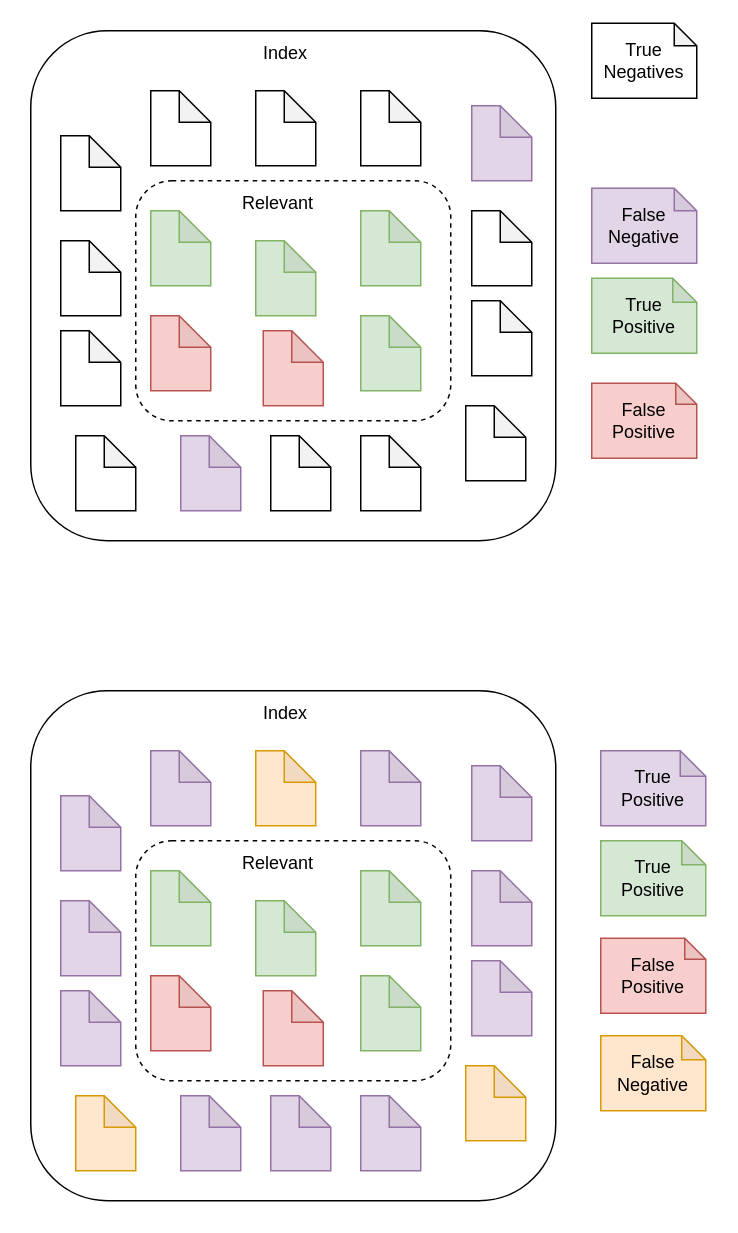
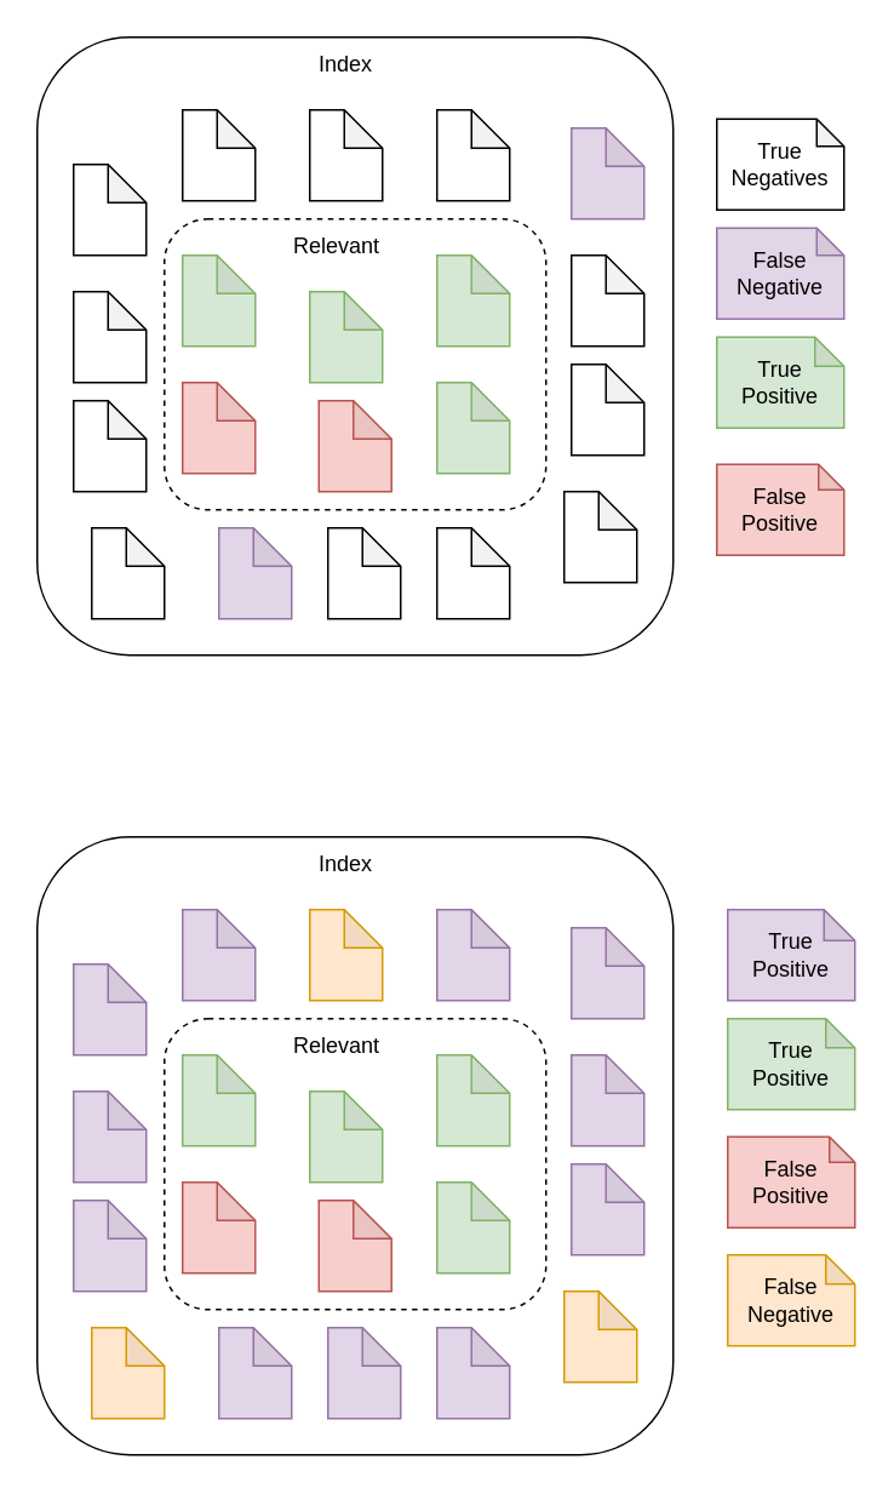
  <mxCell id="0" />
  <mxCell id="1" parent="0" />
  <mxCell id="2" value="" style="rounded=1;whiteSpace=wrap;html=1;fillColor=none;" vertex="1" parent="1"><mxGeometry x="20" y="20" width="350" height="340" as="geometry" /></mxCell>
  <mxCell id="3" value="Index" style="text;html=1;align=center;verticalAlign=middle;whiteSpace=wrap;rounded=0;" vertex="1" parent="1"><mxGeometry x="160" y="20" width="60" height="30" as="geometry" /></mxCell>
  <mxCell id="4" value="" style="rounded=1;whiteSpace=wrap;html=1;fillColor=none;dashed=1;" vertex="1" parent="1"><mxGeometry x="90" y="120" width="210" height="160" as="geometry" /></mxCell>
  <mxCell id="5" value="" style="shape=note;whiteSpace=wrap;html=1;backgroundOutline=1;darkOpacity=0.05;size=21;" vertex="1" parent="1"><mxGeometry x="40" y="90" width="40" height="50" as="geometry" /></mxCell>
  <mxCell id="6" value="" style="shape=note;whiteSpace=wrap;html=1;backgroundOutline=1;darkOpacity=0.05;size=21;fillColor=#d5e8d4;strokeColor=#82b366;" vertex="1" parent="1"><mxGeometry x="100" y="140" width="40" height="50" as="geometry" /></mxCell>
  <mxCell id="7" value="" style="shape=note;whiteSpace=wrap;html=1;backgroundOutline=1;darkOpacity=0.05;size=21;" vertex="1" parent="1"><mxGeometry x="40" y="160" width="40" height="50" as="geometry" /></mxCell>
  <mxCell id="8" value="" style="shape=note;whiteSpace=wrap;html=1;backgroundOutline=1;darkOpacity=0.05;size=21;fillColor=#f8cecc;strokeColor=#b85450;" vertex="1" parent="1"><mxGeometry x="100" y="210" width="40" height="50" as="geometry" /></mxCell>
  <mxCell id="9" value="" style="shape=note;whiteSpace=wrap;html=1;backgroundOutline=1;darkOpacity=0.05;size=21;fillColor=#d5e8d4;strokeColor=#82b366;" vertex="1" parent="1"><mxGeometry x="170" y="160" width="40" height="50" as="geometry" /></mxCell>
  <mxCell id="10" value="" style="shape=note;whiteSpace=wrap;html=1;backgroundOutline=1;darkOpacity=0.05;size=21;fillColor=#f8cecc;strokeColor=#b85450;" vertex="1" parent="1"><mxGeometry x="175" y="220" width="40" height="50" as="geometry" /></mxCell>
  <mxCell id="11" value="" style="shape=note;whiteSpace=wrap;html=1;backgroundOutline=1;darkOpacity=0.05;size=21;" vertex="1" parent="1"><mxGeometry x="40" y="220" width="40" height="50" as="geometry" /></mxCell>
  <mxCell id="12" value="" style="shape=note;whiteSpace=wrap;html=1;backgroundOutline=1;darkOpacity=0.05;size=21;" vertex="1" parent="1"><mxGeometry x="180" y="290" width="40" height="50" as="geometry" /></mxCell>
  <mxCell id="13" value="" style="shape=note;whiteSpace=wrap;html=1;backgroundOutline=1;darkOpacity=0.05;size=21;fillColor=#d5e8d4;strokeColor=#82b366;" vertex="1" parent="1"><mxGeometry x="240" y="140" width="40" height="50" as="geometry" /></mxCell>
  <mxCell id="14" value="" style="shape=note;whiteSpace=wrap;html=1;backgroundOutline=1;darkOpacity=0.05;size=21;fillColor=#e1d5e7;strokeColor=#9673a6;" vertex="1" parent="1"><mxGeometry x="314" y="70" width="40" height="50" as="geometry" /></mxCell>
  <mxCell id="15" value="" style="shape=note;whiteSpace=wrap;html=1;backgroundOutline=1;darkOpacity=0.05;size=21;fillColor=#d5e8d4;strokeColor=#82b366;" vertex="1" parent="1"><mxGeometry x="240" y="210" width="40" height="50" as="geometry" /></mxCell>
  <mxCell id="16" value="" style="shape=note;whiteSpace=wrap;html=1;backgroundOutline=1;darkOpacity=0.05;size=21;" vertex="1" parent="1"><mxGeometry x="314" y="140" width="40" height="50" as="geometry" /></mxCell>
  <mxCell id="17" value="" style="shape=note;whiteSpace=wrap;html=1;backgroundOutline=1;darkOpacity=0.05;size=21;" vertex="1" parent="1"><mxGeometry x="310" y="270" width="40" height="50" as="geometry" /></mxCell>
  <mxCell id="18" value="" style="shape=note;whiteSpace=wrap;html=1;backgroundOutline=1;darkOpacity=0.05;size=21;fillColor=#e1d5e7;strokeColor=#9673a6;" vertex="1" parent="1"><mxGeometry x="120" y="290" width="40" height="50" as="geometry" /></mxCell>
  <mxCell id="19" value="" style="shape=note;whiteSpace=wrap;html=1;backgroundOutline=1;darkOpacity=0.05;size=21;" vertex="1" parent="1"><mxGeometry x="240" y="290" width="40" height="50" as="geometry" /></mxCell>
  <mxCell id="20" value="" style="shape=note;whiteSpace=wrap;html=1;backgroundOutline=1;darkOpacity=0.05;size=21;" vertex="1" parent="1"><mxGeometry x="240" y="60" width="40" height="50" as="geometry" /></mxCell>
  <mxCell id="21" value="" style="shape=note;whiteSpace=wrap;html=1;backgroundOutline=1;darkOpacity=0.05;size=21;" vertex="1" parent="1"><mxGeometry x="100" y="60" width="40" height="50" as="geometry" /></mxCell>
  <mxCell id="22" value="" style="shape=note;whiteSpace=wrap;html=1;backgroundOutline=1;darkOpacity=0.05;size=21;" vertex="1" parent="1"><mxGeometry x="50" y="290" width="40" height="50" as="geometry" /></mxCell>
  <mxCell id="23" value="" style="shape=note;whiteSpace=wrap;html=1;backgroundOutline=1;darkOpacity=0.05;size=21;" vertex="1" parent="1"><mxGeometry x="170" y="60" width="40" height="50" as="geometry" /></mxCell>
  <mxCell id="24" value="Relevant" style="text;html=1;align=center;verticalAlign=middle;whiteSpace=wrap;rounded=0;" vertex="1" parent="1"><mxGeometry x="155" y="120" width="60" height="30" as="geometry" /></mxCell>
  <mxCell id="25" value="True&lt;div&gt;Positive&lt;/div&gt;" style="shape=note;whiteSpace=wrap;html=1;backgroundOutline=1;darkOpacity=0.05;size=16;fillColor=#d5e8d4;strokeColor=#82b366;" vertex="1" parent="1"><mxGeometry x="394" y="185" width="70" height="50" as="geometry" /></mxCell>
  <mxCell id="26" value="False&lt;div&gt;Positive&lt;/div&gt;" style="shape=note;whiteSpace=wrap;html=1;backgroundOutline=1;darkOpacity=0.05;size=14;fillColor=#f8cecc;strokeColor=#b85450;" vertex="1" parent="1"><mxGeometry x="394" y="255" width="70" height="50" as="geometry" /></mxCell>
  <mxCell id="27" value="" style="shape=note;whiteSpace=wrap;html=1;backgroundOutline=1;darkOpacity=0.05;size=21;" vertex="1" parent="1"><mxGeometry x="314" y="200" width="40" height="50" as="geometry" /></mxCell>
  <mxCell id="28" value="" style="rounded=1;whiteSpace=wrap;html=1;fillColor=none;" vertex="1" parent="1"><mxGeometry x="20" y="460" width="350" height="340" as="geometry" /></mxCell>
  <mxCell id="29" value="Index" style="text;html=1;align=center;verticalAlign=middle;whiteSpace=wrap;rounded=0;" vertex="1" parent="1"><mxGeometry x="160" y="460" width="60" height="30" as="geometry" /></mxCell>
  <mxCell id="30" value="" style="rounded=1;whiteSpace=wrap;html=1;fillColor=none;dashed=1;" vertex="1" parent="1"><mxGeometry x="90" y="560" width="210" height="160" as="geometry" /></mxCell>
  <mxCell id="31" value="" style="shape=note;whiteSpace=wrap;html=1;backgroundOutline=1;darkOpacity=0.05;size=21;fillColor=#e1d5e7;strokeColor=#9673a6;" vertex="1" parent="1"><mxGeometry x="40" y="530" width="40" height="50" as="geometry" /></mxCell>
  <mxCell id="32" value="" style="shape=note;whiteSpace=wrap;html=1;backgroundOutline=1;darkOpacity=0.05;size=21;fillColor=#d5e8d4;strokeColor=#82b366;" vertex="1" parent="1"><mxGeometry x="100" y="580" width="40" height="50" as="geometry" /></mxCell>
  <mxCell id="33" value="" style="shape=note;whiteSpace=wrap;html=1;backgroundOutline=1;darkOpacity=0.05;size=21;fillColor=#e1d5e7;strokeColor=#9673a6;" vertex="1" parent="1"><mxGeometry x="40" y="600" width="40" height="50" as="geometry" /></mxCell>
  <mxCell id="34" value="" style="shape=note;whiteSpace=wrap;html=1;backgroundOutline=1;darkOpacity=0.05;size=21;fillColor=#f8cecc;strokeColor=#b85450;" vertex="1" parent="1"><mxGeometry x="100" y="650" width="40" height="50" as="geometry" /></mxCell>
  <mxCell id="35" value="" style="shape=note;whiteSpace=wrap;html=1;backgroundOutline=1;darkOpacity=0.05;size=21;fillColor=#d5e8d4;strokeColor=#82b366;" vertex="1" parent="1"><mxGeometry x="170" y="600" width="40" height="50" as="geometry" /></mxCell>
  <mxCell id="36" value="" style="shape=note;whiteSpace=wrap;html=1;backgroundOutline=1;darkOpacity=0.05;size=21;fillColor=#f8cecc;strokeColor=#b85450;" vertex="1" parent="1"><mxGeometry x="175" y="660" width="40" height="50" as="geometry" /></mxCell>
  <mxCell id="37" value="" style="shape=note;whiteSpace=wrap;html=1;backgroundOutline=1;darkOpacity=0.05;size=21;fillColor=#e1d5e7;strokeColor=#9673a6;" vertex="1" parent="1"><mxGeometry x="40" y="660" width="40" height="50" as="geometry" /></mxCell>
  <mxCell id="38" value="" style="shape=note;whiteSpace=wrap;html=1;backgroundOutline=1;darkOpacity=0.05;size=21;fillColor=#e1d5e7;strokeColor=#9673a6;" vertex="1" parent="1"><mxGeometry x="180" y="730" width="40" height="50" as="geometry" /></mxCell>
  <mxCell id="39" value="" style="shape=note;whiteSpace=wrap;html=1;backgroundOutline=1;darkOpacity=0.05;size=21;fillColor=#d5e8d4;strokeColor=#82b366;" vertex="1" parent="1"><mxGeometry x="240" y="580" width="40" height="50" as="geometry" /></mxCell>
  <mxCell id="40" value="" style="shape=note;whiteSpace=wrap;html=1;backgroundOutline=1;darkOpacity=0.05;size=21;fillColor=#e1d5e7;strokeColor=#9673a6;" vertex="1" parent="1"><mxGeometry x="314" y="510" width="40" height="50" as="geometry" /></mxCell>
  <mxCell id="41" value="" style="shape=note;whiteSpace=wrap;html=1;backgroundOutline=1;darkOpacity=0.05;size=21;fillColor=#d5e8d4;strokeColor=#82b366;" vertex="1" parent="1"><mxGeometry x="240" y="650" width="40" height="50" as="geometry" /></mxCell>
  <mxCell id="42" value="" style="shape=note;whiteSpace=wrap;html=1;backgroundOutline=1;darkOpacity=0.05;size=21;fillColor=#e1d5e7;strokeColor=#9673a6;" vertex="1" parent="1"><mxGeometry x="314" y="580" width="40" height="50" as="geometry" /></mxCell>
  <mxCell id="43" value="" style="shape=note;whiteSpace=wrap;html=1;backgroundOutline=1;darkOpacity=0.05;size=21;fillColor=#ffe6cc;strokeColor=#d79b00;" vertex="1" parent="1"><mxGeometry x="310" y="710" width="40" height="50" as="geometry" /></mxCell>
  <mxCell id="44" value="" style="shape=note;whiteSpace=wrap;html=1;backgroundOutline=1;darkOpacity=0.05;size=21;fillColor=#e1d5e7;strokeColor=#9673a6;" vertex="1" parent="1"><mxGeometry x="120" y="730" width="40" height="50" as="geometry" /></mxCell>
  <mxCell id="45" value="" style="shape=note;whiteSpace=wrap;html=1;backgroundOutline=1;darkOpacity=0.05;size=21;fillColor=#e1d5e7;strokeColor=#9673a6;" vertex="1" parent="1"><mxGeometry x="240" y="730" width="40" height="50" as="geometry" /></mxCell>
  <mxCell id="46" value="" style="shape=note;whiteSpace=wrap;html=1;backgroundOutline=1;darkOpacity=0.05;size=21;fillColor=#e1d5e7;strokeColor=#9673a6;" vertex="1" parent="1"><mxGeometry x="240" y="500" width="40" height="50" as="geometry" /></mxCell>
  <mxCell id="47" value="" style="shape=note;whiteSpace=wrap;html=1;backgroundOutline=1;darkOpacity=0.05;size=21;fillColor=#e1d5e7;strokeColor=#9673a6;" vertex="1" parent="1"><mxGeometry x="100" y="500" width="40" height="50" as="geometry" /></mxCell>
  <mxCell id="48" value="" style="shape=note;whiteSpace=wrap;html=1;backgroundOutline=1;darkOpacity=0.05;size=21;fillColor=#ffe6cc;strokeColor=#d79b00;" vertex="1" parent="1"><mxGeometry x="50" y="730" width="40" height="50" as="geometry" /></mxCell>
  <mxCell id="49" value="" style="shape=note;whiteSpace=wrap;html=1;backgroundOutline=1;darkOpacity=0.05;size=21;fillColor=#ffe6cc;strokeColor=#d79b00;" vertex="1" parent="1"><mxGeometry x="170" y="500" width="40" height="50" as="geometry" /></mxCell>
  <mxCell id="50" value="Relevant" style="text;html=1;align=center;verticalAlign=middle;whiteSpace=wrap;rounded=0;" vertex="1" parent="1"><mxGeometry x="155" y="560" width="60" height="30" as="geometry" /></mxCell>
  <mxCell id="51" value="True&lt;div&gt;Positive&lt;/div&gt;" style="shape=note;whiteSpace=wrap;html=1;backgroundOutline=1;darkOpacity=0.05;size=16;fillColor=#d5e8d4;strokeColor=#82b366;" vertex="1" parent="1"><mxGeometry x="400" y="560" width="70" height="50" as="geometry" /></mxCell>
  <mxCell id="52" value="False&lt;div&gt;Positive&lt;/div&gt;" style="shape=note;whiteSpace=wrap;html=1;backgroundOutline=1;darkOpacity=0.05;size=14;fillColor=#f8cecc;strokeColor=#b85450;" vertex="1" parent="1"><mxGeometry x="400" y="625" width="70" height="50" as="geometry" /></mxCell>
  <mxCell id="53" value="" style="shape=note;whiteSpace=wrap;html=1;backgroundOutline=1;darkOpacity=0.05;size=21;fillColor=#e1d5e7;strokeColor=#9673a6;" vertex="1" parent="1"><mxGeometry x="314" y="640" width="40" height="50" as="geometry" /></mxCell>
  <mxCell id="54" value="True&lt;div&gt;Positive&lt;/div&gt;" style="shape=note;whiteSpace=wrap;html=1;backgroundOutline=1;darkOpacity=0.05;size=17;fillColor=#e1d5e7;strokeColor=#9673a6;" vertex="1" parent="1"><mxGeometry x="400" y="500" width="70" height="50" as="geometry" /></mxCell>
  <mxCell id="55" value="False&lt;div&gt;Negative&lt;/div&gt;" style="shape=note;whiteSpace=wrap;html=1;backgroundOutline=1;darkOpacity=0.05;size=16;fillColor=#ffe6cc;strokeColor=#d79b00;" vertex="1" parent="1"><mxGeometry x="400" y="690" width="70" height="50" as="geometry" /></mxCell>
  <mxCell id="56" value="False&lt;div&gt;Negative&lt;/div&gt;" style="shape=note;whiteSpace=wrap;html=1;backgroundOutline=1;darkOpacity=0.05;size=15;fillColor=#e1d5e7;strokeColor=#9673a6;" vertex="1" parent="1"><mxGeometry x="394" y="125" width="70" height="50" as="geometry" /></mxCell>
- <mxCell id="57" value="True&lt;div&gt;Negatives&lt;/div&gt;" style="shape=note;whiteSpace=wrap;html=1;backgroundOutline=1;darkOpacity=0.05;size=15;" vertex="1" parent="1"><mxGeometry x="394" y="15" width="70" height="50" as="geometry" /></mxCell>
+ <mxCell id="57" value="True&lt;div&gt;Negatives&lt;/div&gt;" style="shape=note;whiteSpace=wrap;html=1;backgroundOutline=1;darkOpacity=0.05;size=15;" vertex="1" parent="1"><mxGeometry x="394" y="65" width="70" height="50" as="geometry" /></mxCell>
